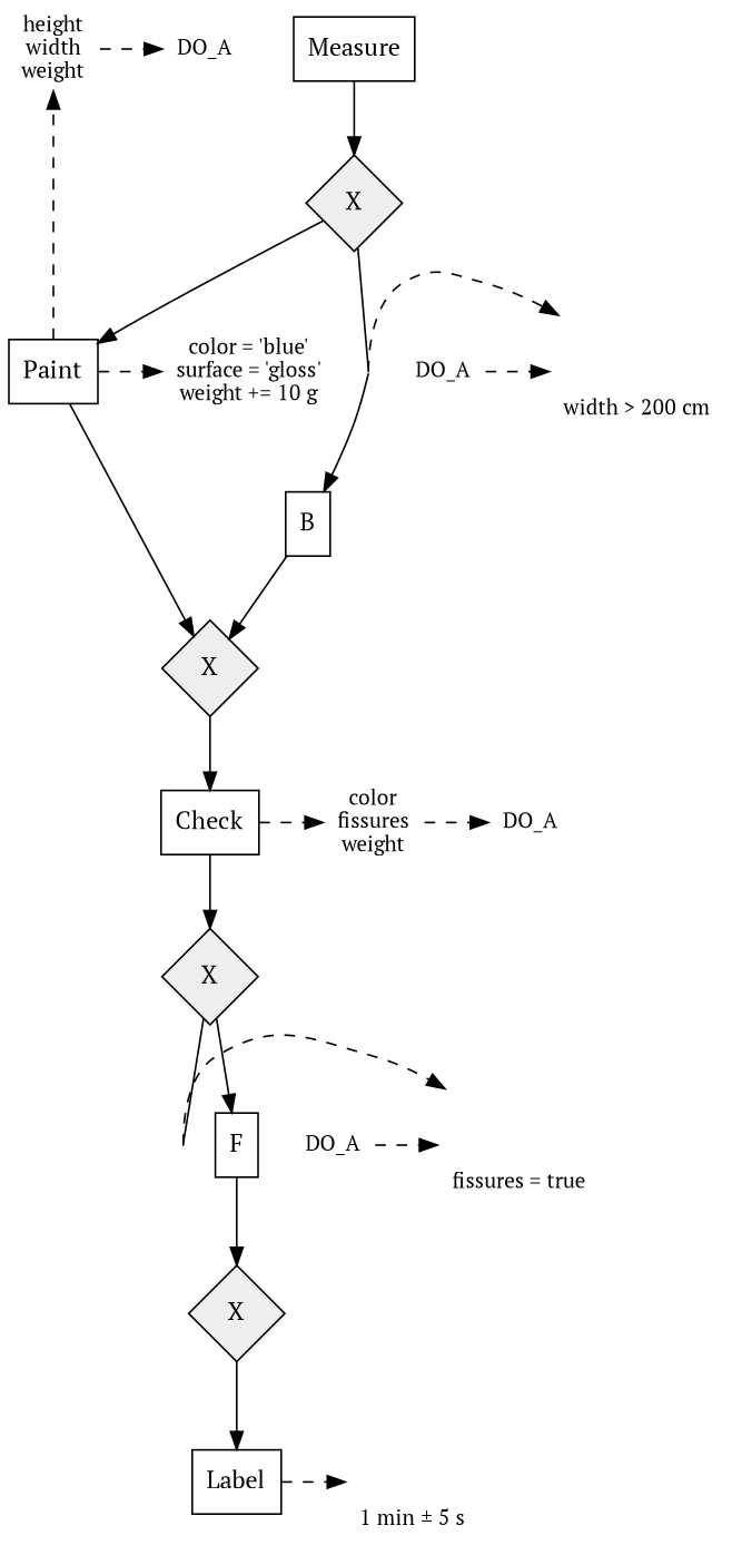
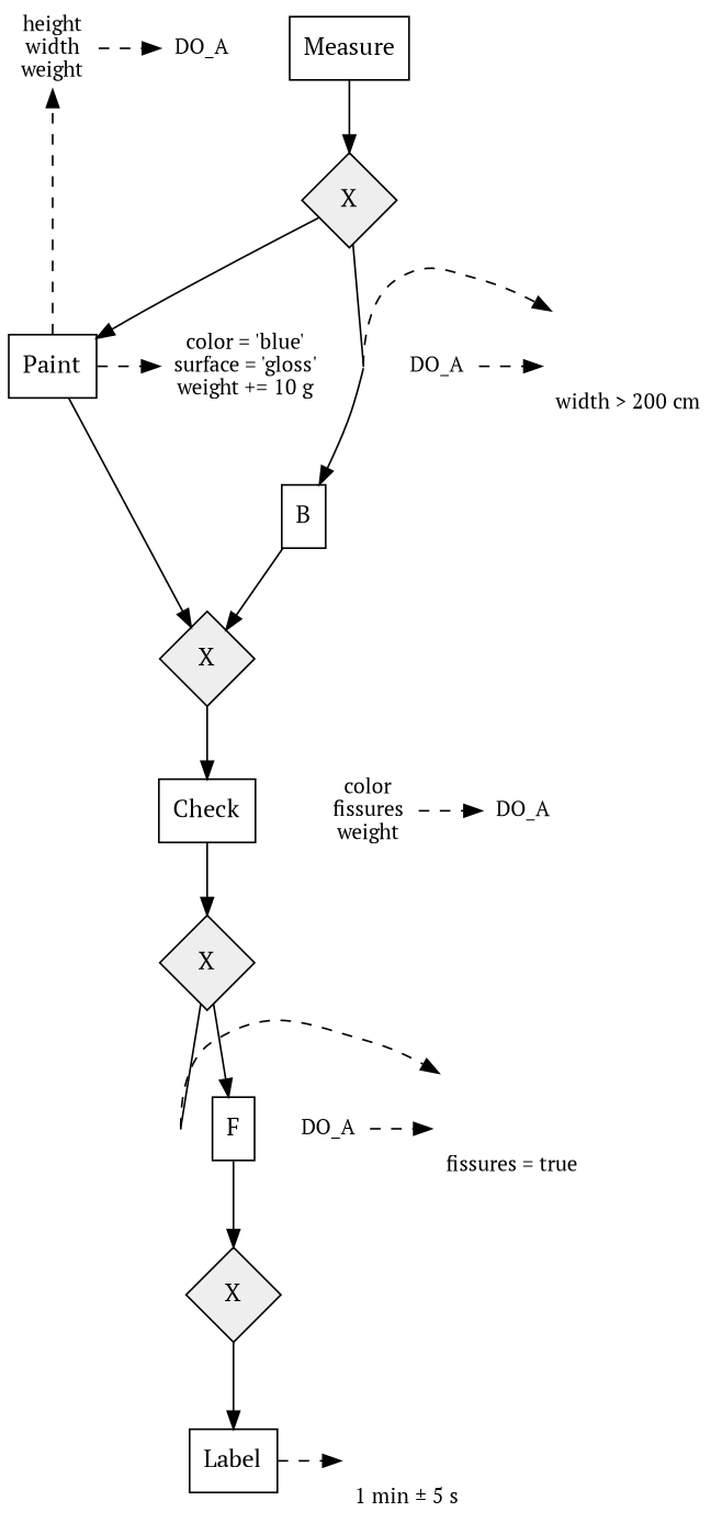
  digraph {
    fontname="PT Serif"
    node [fontname="PT Serif" shape=none]
    edge [fontname="PT Serif"]
    n1 [fontsize=12 label="height\nwidth\nweight\n" width=0.2]
    n2 [fontsize=12 label=DO_A width=0.2]
    n3 [fontsize=12 label="color\nfissures\nweight\n" width=0.2]
    n4 [fontsize=12 label=DO_A width=0.2]
    n5 [fontsize=12 label="\n\n\nfissures = true" width=0.2]
    n6 [fontsize=12 label=DO_A width=0.2]
    n7 [fontsize=12 label="\n\n\nwidth > 200 cm" width=0.2]
    n8 [fontsize=12 label=DO_A width=0.2]
    n9 [fillcolor="#ffffff" label=Measure shape=box style=filled width=0.2]
    n10 [fillcolor="#ffffff" label=Check shape=box style=filled width=0.2]
    n11 [fontsize=12 label="color = 'blue'\nsurface = 'gloss'\nweight += 10 g\n" width=0.2]
    n12 [fillcolor="#ffffff" label=Paint shape=box style=filled width=0.2]
    n13 [fontsize=12 label="\n\n\n1 min ± 5 s" width=0.2]
    n14 [fillcolor="#ffffff" label=Label shape=box style=filled width=0.2]
    _10 [shape=point width=0]
    _21 [shape=point width=0]
    n17 [fillcolor="#eeeeee" fixedsize=true height=0.75 label=X shape=diamond style=filled width=0.75]
    n18 [fillcolor="#eeeeee" fixedsize=true height=0.75 label=X shape=diamond style=filled width=0.75]
    n19 [fillcolor="#eeeeee" fixedsize=true height=0.75 label=X shape=diamond style=filled width=0.75]
    n20 [fillcolor="#ffffff" label=B shape=box style=filled width=0.2]
    n21 [fillcolor="#ffffff" label=F shape=box style=filled width=0.2]
    n22 [fillcolor="#eeeeee" fixedsize=true height=0.75 label=X shape=diamond style=filled width=0.75]
    subgraph sub_1 {
      rank=same
      n1
      n2
    }
    subgraph sub_2 {
      rank=same
      n3
      n4
    }
    subgraph sub_3 {
      rank=same
      n5
      n6
    }
    subgraph sub_4 {
      rank=same
      n7
      n8
    }
    subgraph sub_5 {
      rank=same
      n1
      n9
    }
    subgraph sub_6 {
      rank=same
      n3
      n10
    }
    subgraph sub_7 {
      rank=same
      n11
      n12
    }
    subgraph sub_8 {
      rank=same
      n13
      n14
    }
    subgraph sub_9 {
      rank=same
      n7
      _10
    }
    subgraph sub_10 {
      rank=same
      n5
      _21
    }
    n1 -> n2 [minlen=2 style=dashed]
    n3 -> n4 [minlen=2 style=dashed]
    n6 -> n5 [minlen=2 style=dashed]
    n8 -> n7 [minlen=2 style=dashed]
    n9 -> n17
-   n10 -> n3 [minlen=2 style=dashed]
    n10 -> n18
    n12 -> n1 [minlen=2 style=dashed]
    n12 -> n11 [minlen=2 style=dashed]
    n12 -> n19
    n14 -> n13 [minlen=2 style=dashed]
    _10 -> n7 [minlen=2 style=dashed]
    _10 -> n20
    _21 -> n5 [minlen=2 style=dashed]
    n17 -> n12
    n17 -> _10 [dir=none]
    n18 -> _21 [dir=none]
    n18 -> n21
    n19 -> n10
    n20 -> n19
    n21 -> n22
    n22 -> n14
  }
